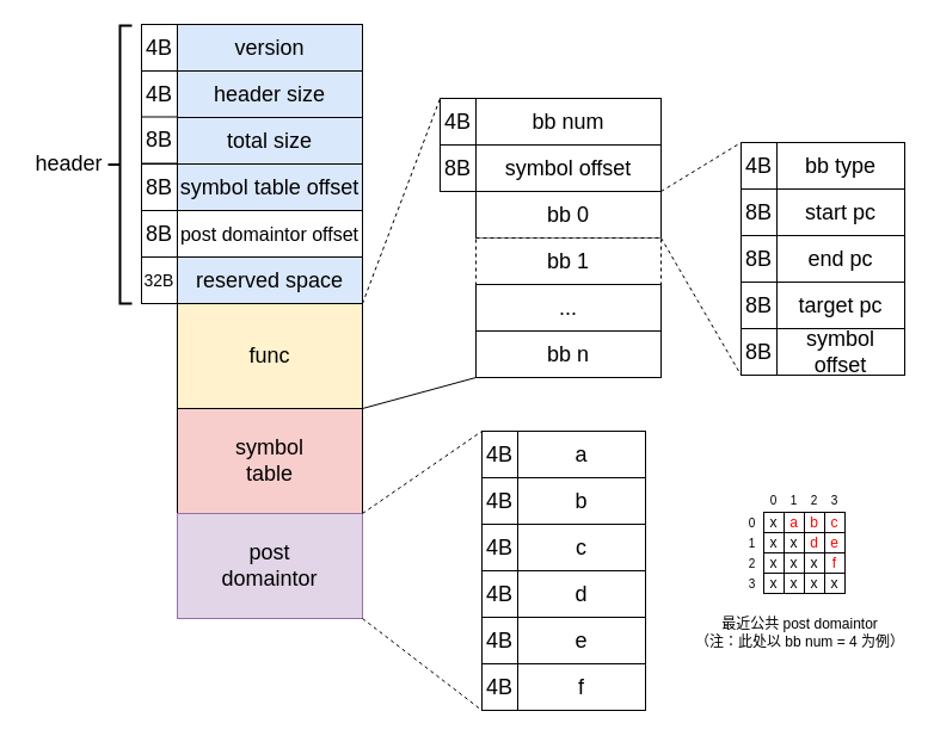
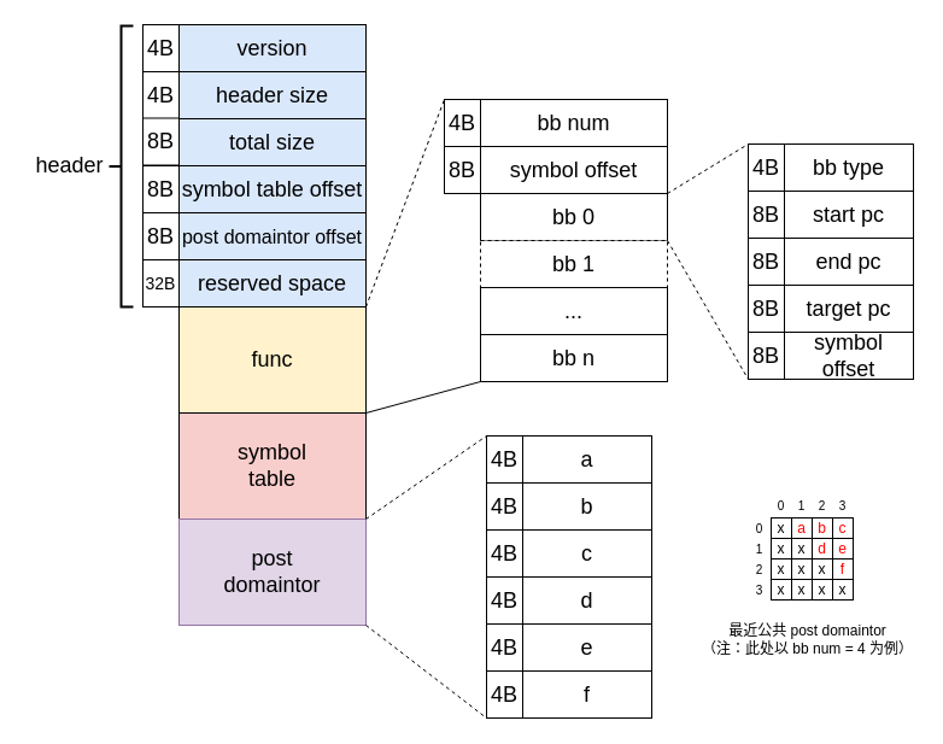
  <mxCell id="0" />
  <mxCell id="1" parent="0" />
  <mxCell id="2" value="&lt;font style=&quot;font-size: 18px;&quot;&gt;total size&lt;/font&gt;" style="rounded=0;whiteSpace=wrap;html=1;fillColor=#dae8fc;strokeColor=default;" parent="1" vertex="1"><mxGeometry x="148" y="98" width="155" height="39" as="geometry" /></mxCell>
  <mxCell id="3" value="&lt;font style=&quot;font-size: 18px;&quot;&gt;version&lt;/font&gt;" style="rounded=0;whiteSpace=wrap;html=1;fillColor=#dae8fc;strokeColor=default;" parent="1" vertex="1"><mxGeometry x="148" y="20" width="155" height="39" as="geometry" /></mxCell>
  <mxCell id="4" value="&lt;font style=&quot;font-size: 18px;&quot;&gt;bb num&lt;/font&gt;" style="rounded=0;whiteSpace=wrap;html=1;" parent="1" vertex="1"><mxGeometry x="398" y="82" width="155" height="39" as="geometry" /></mxCell>
  <mxCell id="5" value="&lt;font style=&quot;font-size: 18px;&quot;&gt;symbol&lt;br&gt;table&lt;br&gt;&lt;/font&gt;" style="rounded=0;whiteSpace=wrap;html=1;fillColor=#f8cecc;strokeColor=default;" parent="1" vertex="1"><mxGeometry x="148" y="342" width="155" height="88" as="geometry" /></mxCell>
  <mxCell id="6" value="&lt;font style=&quot;font-size: 18px;&quot;&gt;func&lt;/font&gt;" style="rounded=0;whiteSpace=wrap;html=1;fillColor=#fff2cc;strokeColor=default;" parent="1" vertex="1"><mxGeometry x="148" y="254" width="155" height="88" as="geometry" /></mxCell>
  <mxCell id="7" value="" style="strokeWidth=2;html=1;shape=mxgraph.flowchart.annotation_2;align=left;labelPosition=right;pointerEvents=1;" parent="1" vertex="1"><mxGeometry x="90" y="21" width="20" height="233" as="geometry" /></mxCell>
  <mxCell id="8" value="&lt;font style=&quot;font-size: 18px;&quot;&gt;header&lt;/font&gt;" style="text;html=1;align=center;verticalAlign=middle;resizable=0;points=[];autosize=1;strokeColor=none;fillColor=none;" parent="1" vertex="1"><mxGeometry x="20" y="120" width="74" height="34" as="geometry" /></mxCell>
  <mxCell id="9" value="&lt;font style=&quot;font-size: 18px;&quot;&gt;symbol offset&lt;/font&gt;" style="rounded=0;whiteSpace=wrap;html=1;" parent="1" vertex="1"><mxGeometry x="398" y="121" width="155" height="39" as="geometry" /></mxCell>
  <mxCell id="10" value="&lt;font style=&quot;font-size: 18px;&quot;&gt;bb 0&lt;/font&gt;" style="rounded=0;whiteSpace=wrap;html=1;" parent="1" vertex="1"><mxGeometry x="398" y="160" width="155" height="39" as="geometry" /></mxCell>
  <mxCell id="11" value="&lt;font style=&quot;font-size: 18px;&quot;&gt;bb 1&lt;/font&gt;" style="rounded=0;whiteSpace=wrap;html=1;dashed=1;" parent="1" vertex="1"><mxGeometry x="398" y="199" width="155" height="39" as="geometry" /></mxCell>
  <mxCell id="12" value="&lt;font style=&quot;font-size: 18px;&quot;&gt;...&lt;/font&gt;" style="rounded=0;whiteSpace=wrap;html=1;" parent="1" vertex="1"><mxGeometry x="398" y="238" width="155" height="39" as="geometry" /></mxCell>
  <mxCell id="13" value="&lt;font style=&quot;font-size: 18px;&quot;&gt;bb n&lt;/font&gt;" style="rounded=0;whiteSpace=wrap;html=1;" parent="1" vertex="1"><mxGeometry x="398" y="277" width="155" height="39" as="geometry" /></mxCell>
  <mxCell id="14" value="&lt;font style=&quot;font-size: 18px;&quot;&gt;bb type&lt;/font&gt;" style="rounded=0;whiteSpace=wrap;html=1;" parent="1" vertex="1"><mxGeometry x="650" y="119" width="107" height="39" as="geometry" /></mxCell>
  <mxCell id="15" value="&lt;font style=&quot;font-size: 18px;&quot;&gt;start pc&lt;/font&gt;" style="rounded=0;whiteSpace=wrap;html=1;" parent="1" vertex="1"><mxGeometry x="650" y="158" width="107" height="39" as="geometry" /></mxCell>
  <mxCell id="16" value="&lt;font style=&quot;font-size: 18px;&quot;&gt;end pc&lt;/font&gt;" style="rounded=0;whiteSpace=wrap;html=1;" parent="1" vertex="1"><mxGeometry x="650" y="197" width="107" height="39" as="geometry" /></mxCell>
  <mxCell id="17" value="&lt;font style=&quot;font-size: 18px;&quot;&gt;target pc&lt;/font&gt;" style="rounded=0;whiteSpace=wrap;html=1;" parent="1" vertex="1"><mxGeometry x="650" y="236" width="107" height="39" as="geometry" /></mxCell>
  <mxCell id="18" value="&lt;font style=&quot;font-size: 18px;&quot;&gt;symbol offset&lt;/font&gt;" style="rounded=0;whiteSpace=wrap;html=1;" parent="1" vertex="1"><mxGeometry x="650" y="275" width="107" height="39" as="geometry" /></mxCell>
  <mxCell id="19" value="&lt;font style=&quot;font-size: 18px;&quot;&gt;symbol table offset&lt;/font&gt;" style="rounded=0;whiteSpace=wrap;html=1;fillColor=#dae8fc;strokeColor=default;" parent="1" vertex="1"><mxGeometry x="148" y="137" width="155" height="39" as="geometry" /></mxCell>
  <mxCell id="20" value="&lt;font style=&quot;font-size: 18px;&quot;&gt;4B&lt;/font&gt;" style="rounded=0;whiteSpace=wrap;html=1;" parent="1" vertex="1"><mxGeometry x="118" y="20" width="30" height="39" as="geometry" /></mxCell>
  <mxCell id="21" value="&lt;font style=&quot;font-size: 18px;&quot;&gt;4B&lt;/font&gt;" style="rounded=0;whiteSpace=wrap;html=1;" parent="1" vertex="1"><mxGeometry x="118" y="59" width="30" height="39" as="geometry" /></mxCell>
  <mxCell id="22" value="&lt;font style=&quot;font-size: 18px;&quot;&gt;4B&lt;/font&gt;" style="rounded=0;whiteSpace=wrap;html=1;" parent="1" vertex="1"><mxGeometry x="368" y="82" width="30" height="39" as="geometry" /></mxCell>
  <mxCell id="23" value="&lt;font style=&quot;font-size: 18px;&quot;&gt;8B&lt;/font&gt;" style="rounded=0;whiteSpace=wrap;html=1;" parent="1" vertex="1"><mxGeometry x="118" y="137" width="30" height="39" as="geometry" /></mxCell>
  <mxCell id="24" value="&lt;font style=&quot;font-size: 18px;&quot;&gt;4B&lt;/font&gt;" style="rounded=0;whiteSpace=wrap;html=1;" parent="1" vertex="1"><mxGeometry x="620" y="119" width="30" height="39" as="geometry" /></mxCell>
  <mxCell id="25" value="&lt;font style=&quot;font-size: 18px;&quot;&gt;8B&lt;/font&gt;" style="rounded=0;whiteSpace=wrap;html=1;" parent="1" vertex="1"><mxGeometry x="368" y="121" width="30" height="39" as="geometry" /></mxCell>
  <mxCell id="26" style="rounded=0;orthogonalLoop=1;jettySize=auto;html=1;exitX=1;exitY=0;exitDx=0;exitDy=0;entryX=0;entryY=0;entryDx=0;entryDy=0;endArrow=none;dashed=1;" parent="1" source="6" target="22" edge="1"><mxGeometry relative="1" as="geometry"><mxPoint x="303" y="391" as="sourcePoint" /><mxPoint x="375" y="331" as="targetPoint" /></mxGeometry></mxCell>
  <mxCell id="27" style="rounded=0;orthogonalLoop=1;jettySize=auto;html=1;exitX=1;exitY=1;exitDx=0;exitDy=0;entryX=0;entryY=1;entryDx=0;entryDy=0;endArrow=none;dashed=0;" parent="1" source="6" target="13" edge="1"><mxGeometry relative="1" as="geometry"><mxPoint x="323" y="323" as="sourcePoint" /><mxPoint x="385" y="341" as="targetPoint" /></mxGeometry></mxCell>
  <mxCell id="28" value="&lt;font style=&quot;font-size: 18px;&quot;&gt;8B&lt;/font&gt;" style="rounded=0;whiteSpace=wrap;html=1;" parent="1" vertex="1"><mxGeometry x="620" y="275" width="30" height="39" as="geometry" /></mxCell>
  <mxCell id="29" value="&lt;font style=&quot;font-size: 18px;&quot;&gt;8B&lt;/font&gt;" style="rounded=0;whiteSpace=wrap;html=1;" parent="1" vertex="1"><mxGeometry x="620" y="236" width="30" height="39" as="geometry" /></mxCell>
  <mxCell id="30" value="&lt;font style=&quot;font-size: 18px;&quot;&gt;8B&lt;/font&gt;" style="rounded=0;whiteSpace=wrap;html=1;" parent="1" vertex="1"><mxGeometry x="620" y="158" width="30" height="39" as="geometry" /></mxCell>
  <mxCell id="31" value="&lt;font style=&quot;font-size: 18px;&quot;&gt;8B&lt;/font&gt;" style="rounded=0;whiteSpace=wrap;html=1;" parent="1" vertex="1"><mxGeometry x="620" y="197" width="30" height="39" as="geometry" /></mxCell>
  <mxCell id="32" style="rounded=0;orthogonalLoop=1;jettySize=auto;html=1;exitX=1;exitY=0;exitDx=0;exitDy=0;entryX=0;entryY=0;entryDx=0;entryDy=0;endArrow=none;dashed=1;" parent="1" source="10" target="24" edge="1"><mxGeometry relative="1" as="geometry"><mxPoint x="316" y="166" as="sourcePoint" /><mxPoint x="378" y="131" as="targetPoint" /></mxGeometry></mxCell>
  <mxCell id="33" style="rounded=0;orthogonalLoop=1;jettySize=auto;html=1;exitX=1;exitY=0;exitDx=0;exitDy=0;entryX=0;entryY=1;entryDx=0;entryDy=0;endArrow=none;dashed=1;" parent="1" source="11" target="28" edge="1"><mxGeometry relative="1" as="geometry"><mxPoint x="326" y="176" as="sourcePoint" /><mxPoint x="388" y="141" as="targetPoint" /></mxGeometry></mxCell>
  <mxCell id="34" value="&lt;font style=&quot;font-size: 18px;&quot;&gt;header size&lt;/font&gt;" style="rounded=0;whiteSpace=wrap;html=1;fillColor=#dae8fc;strokeColor=default;" parent="1" vertex="1"><mxGeometry x="148" y="59" width="155" height="39" as="geometry" /></mxCell>
  <mxCell id="35" value="&lt;font style=&quot;font-size: 18px;&quot;&gt;8B&lt;/font&gt;" style="rounded=0;whiteSpace=wrap;html=1;" parent="1" vertex="1"><mxGeometry x="118" y="97.5" width="30" height="39" as="geometry" /></mxCell>
  <mxCell id="36" value="&lt;font style=&quot;font-size: 18px;&quot;&gt;reserved space&lt;/font&gt;" style="rounded=0;whiteSpace=wrap;html=1;fillColor=#dae8fc;strokeColor=default;" parent="1" vertex="1"><mxGeometry x="148" y="215" width="155" height="39" as="geometry" /></mxCell>
  <mxCell id="37" value="&lt;font style=&quot;font-size: 14px;&quot;&gt;32B&lt;/font&gt;" style="rounded=0;whiteSpace=wrap;html=1;" parent="1" vertex="1"><mxGeometry x="118" y="215" width="30" height="39" as="geometry" /></mxCell>
- <mxCell id="38" value="&lt;font style=&quot;font-size: 16px;&quot;&gt;post domaintor offset&lt;/font&gt;" style="rounded=0;whiteSpace=wrap;html=1;fillColor=#ffffff;strokeColor=default;" vertex="1" parent="1"><mxGeometry x="148" y="176" width="155" height="39" as="geometry" /></mxCell>
+ <mxCell id="38" value="&lt;font style=&quot;font-size: 16px;&quot;&gt;post domaintor offset&lt;/font&gt;" style="rounded=0;whiteSpace=wrap;html=1;fillColor=#dae8fc;strokeColor=default;" vertex="1" parent="1"><mxGeometry x="148" y="176" width="155" height="39" as="geometry" /></mxCell>
  <mxCell id="39" value="&lt;font style=&quot;font-size: 18px;&quot;&gt;8B&lt;/font&gt;" style="rounded=0;whiteSpace=wrap;html=1;" vertex="1" parent="1"><mxGeometry x="118" y="176" width="30" height="39" as="geometry" /></mxCell>
  <mxCell id="40" value="&lt;font style=&quot;font-size: 18px;&quot;&gt;post&lt;br&gt;domaintor&lt;br&gt;&lt;/font&gt;" style="rounded=0;whiteSpace=wrap;html=1;fillColor=#e1d5e7;strokeColor=#9673a6;" vertex="1" parent="1"><mxGeometry x="148" y="430" width="155" height="88" as="geometry" /></mxCell>
  <mxCell id="41" value="" style="group" vertex="1" connectable="0" parent="1"><mxGeometry x="621" y="410" width="86" height="87" as="geometry" /></mxCell>
  <mxCell id="42" value="x" style="whiteSpace=wrap;html=1;aspect=fixed;movable=1;resizable=1;rotatable=1;deletable=1;editable=1;locked=0;connectable=1;" vertex="1" parent="41"><mxGeometry x="18" y="19" width="17" height="17" as="geometry" /></mxCell>
  <mxCell id="43" value="&lt;font color=&quot;#ff0000&quot;&gt;a&lt;/font&gt;" style="whiteSpace=wrap;html=1;aspect=fixed;movable=1;resizable=1;rotatable=1;deletable=1;editable=1;locked=0;connectable=1;" vertex="1" parent="41"><mxGeometry x="35" y="19" width="17" height="17" as="geometry" /></mxCell>
  <mxCell id="44" value="x" style="whiteSpace=wrap;html=1;aspect=fixed;movable=1;resizable=1;rotatable=1;deletable=1;editable=1;locked=0;connectable=1;" vertex="1" parent="41"><mxGeometry x="18" y="36" width="17" height="17" as="geometry" /></mxCell>
  <mxCell id="45" value="x" style="whiteSpace=wrap;html=1;aspect=fixed;movable=1;resizable=1;rotatable=1;deletable=1;editable=1;locked=0;connectable=1;" vertex="1" parent="41"><mxGeometry x="35" y="36" width="17" height="17" as="geometry" /></mxCell>
  <mxCell id="46" value="&lt;font color=&quot;#ff0000&quot;&gt;b&lt;/font&gt;" style="whiteSpace=wrap;html=1;aspect=fixed;movable=1;resizable=1;rotatable=1;deletable=1;editable=1;locked=0;connectable=1;" vertex="1" parent="41"><mxGeometry x="52" y="19" width="17" height="17" as="geometry" /></mxCell>
  <mxCell id="47" value="&lt;font color=&quot;#ff0000&quot;&gt;c&lt;/font&gt;" style="whiteSpace=wrap;html=1;aspect=fixed;movable=1;resizable=1;rotatable=1;deletable=1;editable=1;locked=0;connectable=1;" vertex="1" parent="41"><mxGeometry x="69" y="19" width="17" height="17" as="geometry" /></mxCell>
  <mxCell id="48" value="&lt;font color=&quot;#ff0000&quot;&gt;d&lt;/font&gt;" style="whiteSpace=wrap;html=1;aspect=fixed;movable=1;resizable=1;rotatable=1;deletable=1;editable=1;locked=0;connectable=1;" vertex="1" parent="41"><mxGeometry x="52" y="36" width="17" height="17" as="geometry" /></mxCell>
  <mxCell id="49" value="&lt;font color=&quot;#ff0000&quot;&gt;e&lt;/font&gt;" style="whiteSpace=wrap;html=1;aspect=fixed;movable=1;resizable=1;rotatable=1;deletable=1;editable=1;locked=0;connectable=1;" vertex="1" parent="41"><mxGeometry x="69" y="36" width="17" height="17" as="geometry" /></mxCell>
  <mxCell id="50" value="x" style="whiteSpace=wrap;html=1;aspect=fixed;movable=1;resizable=1;rotatable=1;deletable=1;editable=1;locked=0;connectable=1;" vertex="1" parent="41"><mxGeometry x="18" y="53" width="17" height="17" as="geometry" /></mxCell>
  <mxCell id="51" value="x" style="whiteSpace=wrap;html=1;aspect=fixed;movable=1;resizable=1;rotatable=1;deletable=1;editable=1;locked=0;connectable=1;" vertex="1" parent="41"><mxGeometry x="35" y="53" width="17" height="17" as="geometry" /></mxCell>
  <mxCell id="52" value="x" style="whiteSpace=wrap;html=1;aspect=fixed;movable=1;resizable=1;rotatable=1;deletable=1;editable=1;locked=0;connectable=1;" vertex="1" parent="41"><mxGeometry x="18" y="70" width="17" height="17" as="geometry" /></mxCell>
  <mxCell id="53" value="x" style="whiteSpace=wrap;html=1;aspect=fixed;movable=1;resizable=1;rotatable=1;deletable=1;editable=1;locked=0;connectable=1;" vertex="1" parent="41"><mxGeometry x="35" y="70" width="17" height="17" as="geometry" /></mxCell>
  <mxCell id="54" value="x" style="whiteSpace=wrap;html=1;aspect=fixed;movable=1;resizable=1;rotatable=1;deletable=1;editable=1;locked=0;connectable=1;" vertex="1" parent="41"><mxGeometry x="52" y="53" width="17" height="17" as="geometry" /></mxCell>
  <mxCell id="55" value="&lt;font color=&quot;#ff0000&quot;&gt;f&lt;/font&gt;" style="whiteSpace=wrap;html=1;aspect=fixed;movable=1;resizable=1;rotatable=1;deletable=1;editable=1;locked=0;connectable=1;" vertex="1" parent="41"><mxGeometry x="69" y="53" width="17" height="17" as="geometry" /></mxCell>
  <mxCell id="56" value="x" style="whiteSpace=wrap;html=1;aspect=fixed;movable=1;resizable=1;rotatable=1;deletable=1;editable=1;locked=0;connectable=1;" vertex="1" parent="41"><mxGeometry x="52" y="70" width="17" height="17" as="geometry" /></mxCell>
  <mxCell id="57" value="x" style="whiteSpace=wrap;html=1;aspect=fixed;movable=1;resizable=1;rotatable=1;deletable=1;editable=1;locked=0;connectable=1;" vertex="1" parent="41"><mxGeometry x="69" y="70" width="17" height="17" as="geometry" /></mxCell>
  <mxCell id="58" value="&lt;font style=&quot;font-size: 10px;&quot;&gt;0&lt;/font&gt;" style="whiteSpace=wrap;html=1;aspect=fixed;strokeColor=none;movable=1;resizable=1;rotatable=1;deletable=1;editable=1;locked=0;connectable=1;" vertex="1" parent="41"><mxGeometry y="19" width="17" height="17" as="geometry" /></mxCell>
  <mxCell id="59" value="&lt;font style=&quot;font-size: 10px;&quot;&gt;1&lt;/font&gt;" style="whiteSpace=wrap;html=1;aspect=fixed;strokeColor=none;movable=1;resizable=1;rotatable=1;deletable=1;editable=1;locked=0;connectable=1;" vertex="1" parent="41"><mxGeometry y="36" width="17" height="17" as="geometry" /></mxCell>
  <mxCell id="60" value="&lt;font style=&quot;font-size: 10px;&quot;&gt;2&lt;/font&gt;" style="whiteSpace=wrap;html=1;aspect=fixed;strokeColor=none;movable=1;resizable=1;rotatable=1;deletable=1;editable=1;locked=0;connectable=1;" vertex="1" parent="41"><mxGeometry y="53" width="17" height="17" as="geometry" /></mxCell>
  <mxCell id="61" value="&lt;font style=&quot;font-size: 10px;&quot;&gt;3&lt;/font&gt;" style="whiteSpace=wrap;html=1;aspect=fixed;strokeColor=none;movable=1;resizable=1;rotatable=1;deletable=1;editable=1;locked=0;connectable=1;" vertex="1" parent="41"><mxGeometry y="70" width="17" height="17" as="geometry" /></mxCell>
  <mxCell id="62" value="&lt;font style=&quot;font-size: 10px;&quot;&gt;0&lt;/font&gt;" style="whiteSpace=wrap;html=1;aspect=fixed;strokeColor=none;movable=1;resizable=1;rotatable=1;deletable=1;editable=1;locked=0;connectable=1;" vertex="1" parent="41"><mxGeometry x="18" width="17" height="17" as="geometry" /></mxCell>
  <mxCell id="63" value="&lt;font style=&quot;font-size: 10px;&quot;&gt;1&lt;/font&gt;" style="whiteSpace=wrap;html=1;aspect=fixed;strokeColor=none;movable=1;resizable=1;rotatable=1;deletable=1;editable=1;locked=0;connectable=1;" vertex="1" parent="41"><mxGeometry x="35" width="17" height="17" as="geometry" /></mxCell>
  <mxCell id="64" value="&lt;font style=&quot;font-size: 10px;&quot;&gt;2&lt;/font&gt;" style="whiteSpace=wrap;html=1;aspect=fixed;strokeColor=none;movable=1;resizable=1;rotatable=1;deletable=1;editable=1;locked=0;connectable=1;" vertex="1" parent="41"><mxGeometry x="52" width="17" height="17" as="geometry" /></mxCell>
  <mxCell id="65" value="&lt;font style=&quot;font-size: 10px;&quot;&gt;3&lt;/font&gt;" style="whiteSpace=wrap;html=1;aspect=fixed;strokeColor=none;movable=1;resizable=1;rotatable=1;deletable=1;editable=1;locked=0;connectable=1;" vertex="1" parent="41"><mxGeometry x="69" width="17" height="17" as="geometry" /></mxCell>
  <mxCell id="66" value="&lt;font style=&quot;font-size: 18px;&quot;&gt;a&lt;/font&gt;" style="rounded=0;whiteSpace=wrap;html=1;" vertex="1" parent="1"><mxGeometry x="433" y="361" width="107" height="39" as="geometry" /></mxCell>
  <mxCell id="67" value="&lt;font style=&quot;font-size: 18px;&quot;&gt;4B&lt;/font&gt;" style="rounded=0;whiteSpace=wrap;html=1;" vertex="1" parent="1"><mxGeometry x="403" y="361" width="30" height="39" as="geometry" /></mxCell>
  <mxCell id="68" value="&lt;font style=&quot;font-size: 18px;&quot;&gt;b&lt;/font&gt;" style="rounded=0;whiteSpace=wrap;html=1;" vertex="1" parent="1"><mxGeometry x="433" y="400" width="107" height="39" as="geometry" /></mxCell>
  <mxCell id="69" value="&lt;font style=&quot;font-size: 18px;&quot;&gt;4B&lt;/font&gt;" style="rounded=0;whiteSpace=wrap;html=1;" vertex="1" parent="1"><mxGeometry x="403" y="400" width="30" height="39" as="geometry" /></mxCell>
  <mxCell id="70" value="&lt;font style=&quot;font-size: 18px;&quot;&gt;c&lt;/font&gt;" style="rounded=0;whiteSpace=wrap;html=1;" vertex="1" parent="1"><mxGeometry x="433" y="439" width="107" height="39" as="geometry" /></mxCell>
  <mxCell id="71" value="&lt;font style=&quot;font-size: 18px;&quot;&gt;4B&lt;/font&gt;" style="rounded=0;whiteSpace=wrap;html=1;" vertex="1" parent="1"><mxGeometry x="403" y="439" width="30" height="39" as="geometry" /></mxCell>
  <mxCell id="72" value="&lt;font style=&quot;font-size: 18px;&quot;&gt;d&lt;/font&gt;" style="rounded=0;whiteSpace=wrap;html=1;" vertex="1" parent="1"><mxGeometry x="433" y="478" width="107" height="39" as="geometry" /></mxCell>
  <mxCell id="73" value="&lt;font style=&quot;font-size: 18px;&quot;&gt;4B&lt;/font&gt;" style="rounded=0;whiteSpace=wrap;html=1;" vertex="1" parent="1"><mxGeometry x="403" y="478" width="30" height="39" as="geometry" /></mxCell>
  <mxCell id="74" value="&lt;font style=&quot;font-size: 18px;&quot;&gt;e&lt;/font&gt;" style="rounded=0;whiteSpace=wrap;html=1;" vertex="1" parent="1"><mxGeometry x="433" y="517" width="107" height="39" as="geometry" /></mxCell>
  <mxCell id="75" value="&lt;font style=&quot;font-size: 18px;&quot;&gt;4B&lt;/font&gt;" style="rounded=0;whiteSpace=wrap;html=1;" vertex="1" parent="1"><mxGeometry x="403" y="517" width="30" height="39" as="geometry" /></mxCell>
  <mxCell id="76" value="&lt;font style=&quot;font-size: 18px;&quot;&gt;f&lt;/font&gt;" style="rounded=0;whiteSpace=wrap;html=1;" vertex="1" parent="1"><mxGeometry x="433" y="556" width="107" height="39" as="geometry" /></mxCell>
  <mxCell id="77" value="&lt;font style=&quot;font-size: 18px;&quot;&gt;4B&lt;/font&gt;" style="rounded=0;whiteSpace=wrap;html=1;" vertex="1" parent="1"><mxGeometry x="403" y="556" width="30" height="39" as="geometry" /></mxCell>
  <mxCell id="78" style="rounded=0;orthogonalLoop=1;jettySize=auto;html=1;exitX=1;exitY=0;exitDx=0;exitDy=0;entryX=0;entryY=0;entryDx=0;entryDy=0;endArrow=none;dashed=1;" edge="1" parent="1" source="40" target="67"><mxGeometry relative="1" as="geometry"><mxPoint x="313" y="352" as="sourcePoint" /><mxPoint x="408" y="326" as="targetPoint" /></mxGeometry></mxCell>
  <mxCell id="79" style="rounded=0;orthogonalLoop=1;jettySize=auto;html=1;exitX=1;exitY=1;exitDx=0;exitDy=0;entryX=0;entryY=1;entryDx=0;entryDy=0;endArrow=none;dashed=1;" edge="1" parent="1" source="40" target="77"><mxGeometry relative="1" as="geometry"><mxPoint x="323" y="362" as="sourcePoint" /><mxPoint x="418" y="336" as="targetPoint" /></mxGeometry></mxCell>
  <mxCell id="80" value="最近公共 post domaintor&lt;br&gt;（注：此处以 bb num = 4 为例）" style="rounded=0;whiteSpace=wrap;html=1;strokeColor=none;" vertex="1" parent="1"><mxGeometry x="579" y="509" width="181" height="41" as="geometry" /></mxCell>
